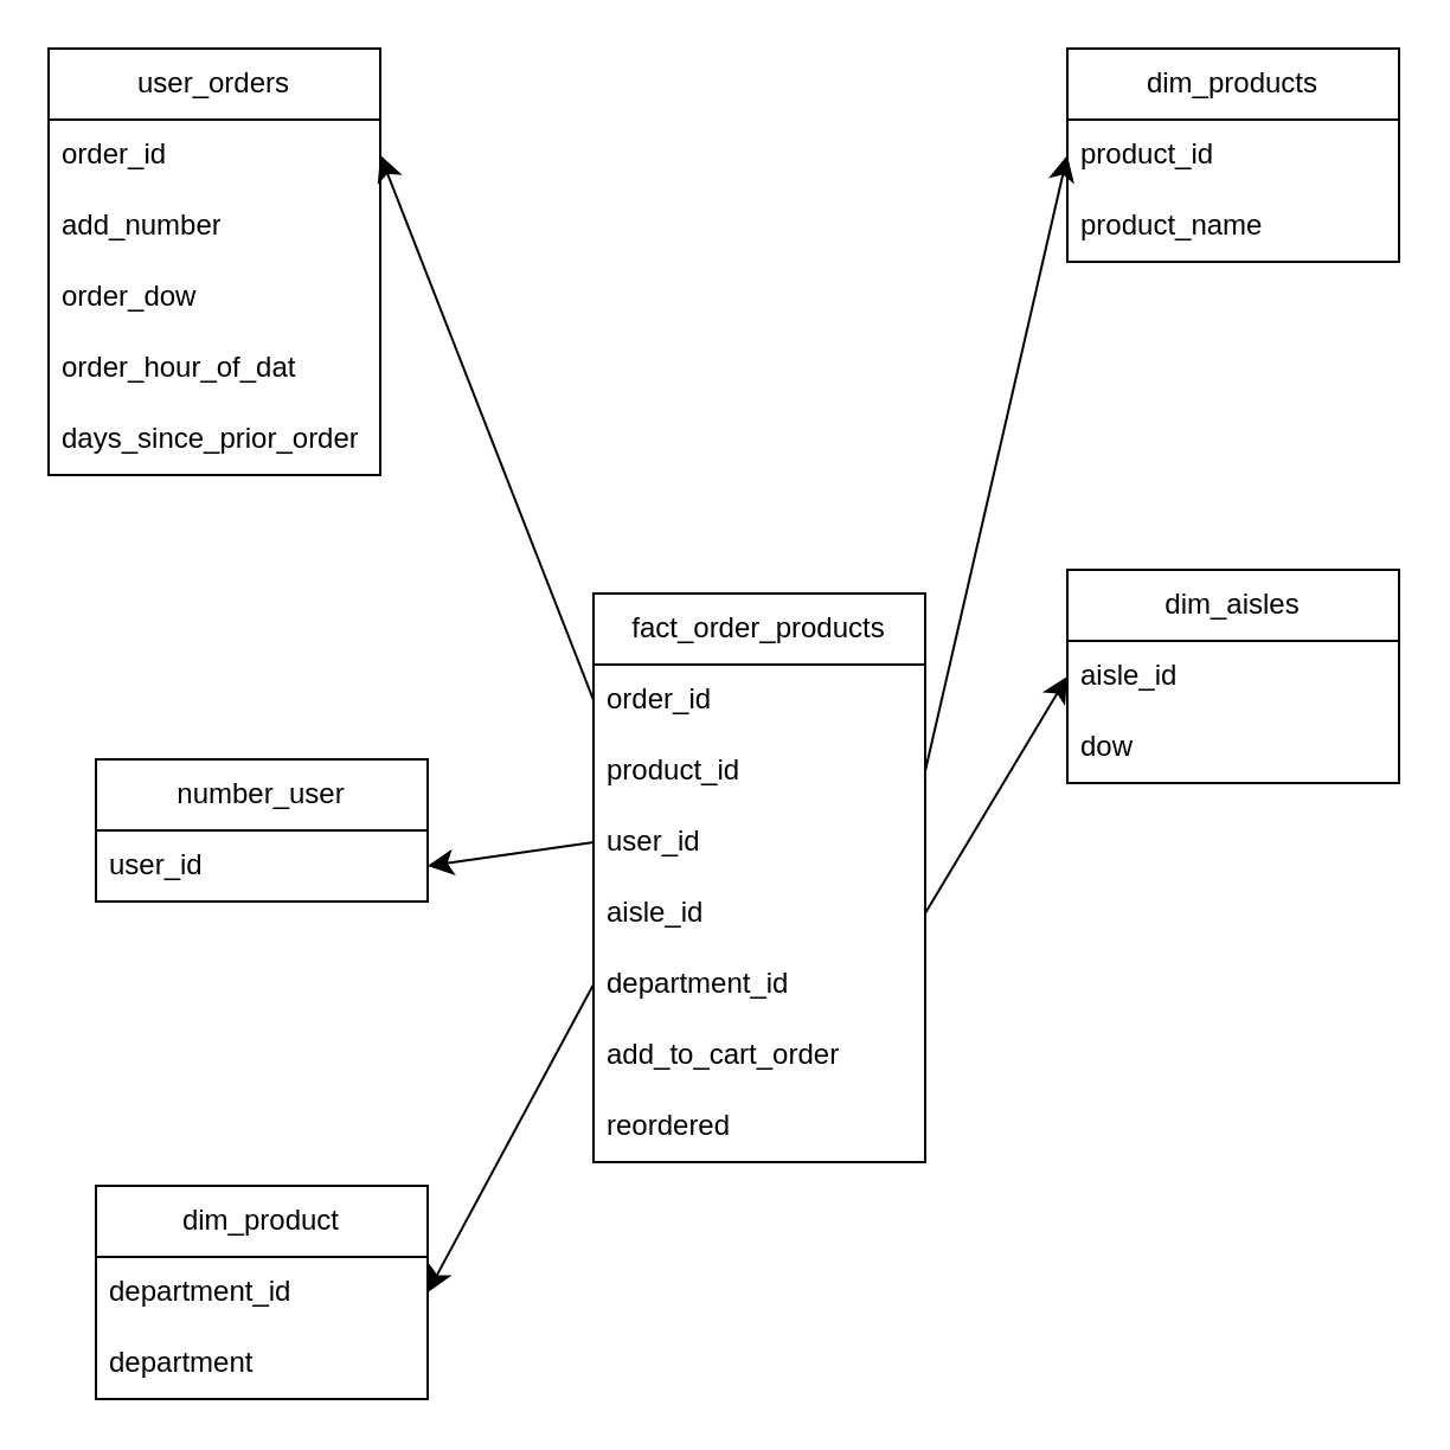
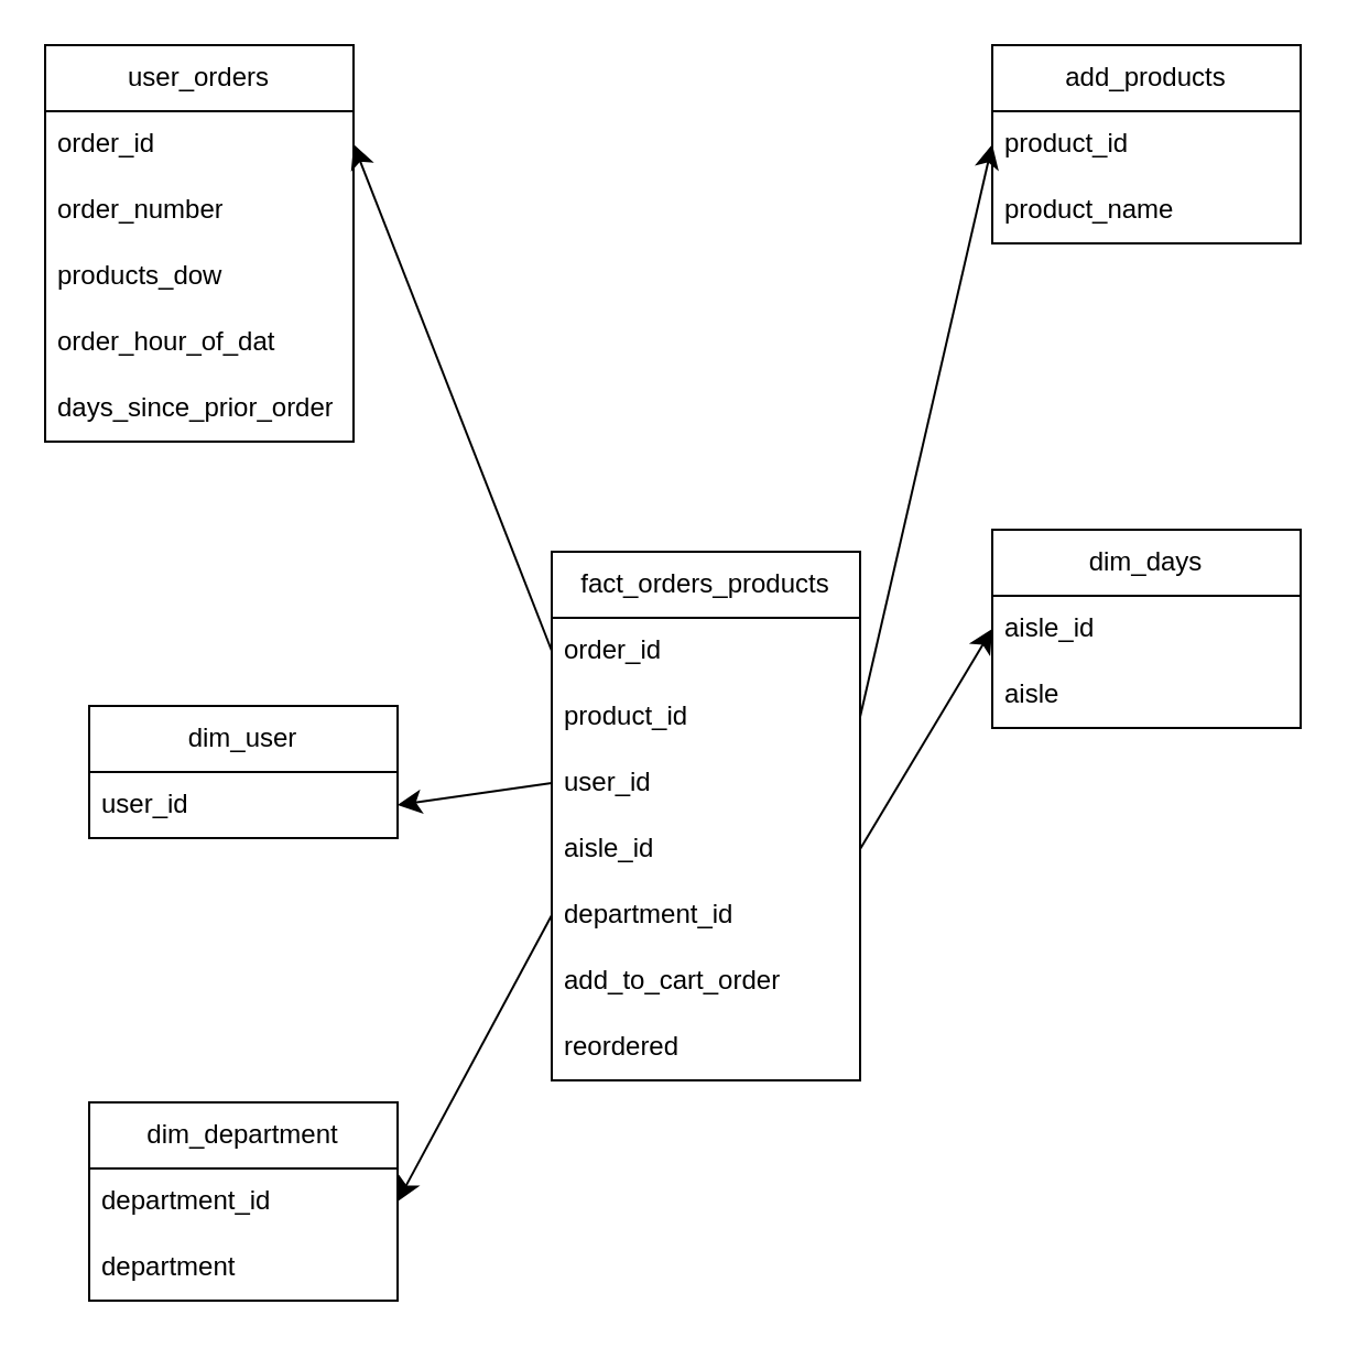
  <mxCell id="0" />
  <mxCell id="1" parent="0" />
  <mxCell id="2" value="user_orders" style="swimlane;fontStyle=0;childLayout=stackLayout;horizontal=1;startSize=30;horizontalStack=0;resizeParent=1;resizeParentMax=0;resizeLast=0;collapsible=1;marginBottom=0;whiteSpace=wrap;html=1;" vertex="1" parent="1"><mxGeometry x="20" y="20" width="140" height="180" as="geometry" /></mxCell>
  <mxCell id="3" value="order_id" style="text;strokeColor=none;fillColor=none;align=left;verticalAlign=middle;spacingLeft=4;spacingRight=4;overflow=hidden;points=[[0,0.5],[1,0.5]];portConstraint=eastwest;rotatable=0;whiteSpace=wrap;html=1;" vertex="1" parent="2"><mxGeometry y="30" width="140" height="30" as="geometry" /></mxCell>
- <mxCell id="4" value="add_number" style="text;strokeColor=none;fillColor=none;align=left;verticalAlign=middle;spacingLeft=4;spacingRight=4;overflow=hidden;points=[[0,0.5],[1,0.5]];portConstraint=eastwest;rotatable=0;whiteSpace=wrap;html=1;" vertex="1" parent="2"><mxGeometry y="60" width="140" height="30" as="geometry" /></mxCell>
- <mxCell id="5" value="order_dow" style="text;strokeColor=none;fillColor=none;align=left;verticalAlign=middle;spacingLeft=4;spacingRight=4;overflow=hidden;points=[[0,0.5],[1,0.5]];portConstraint=eastwest;rotatable=0;whiteSpace=wrap;html=1;" vertex="1" parent="2"><mxGeometry y="90" width="140" height="30" as="geometry" /></mxCell>
+ <mxCell id="4" value="order_number" style="text;strokeColor=none;fillColor=none;align=left;verticalAlign=middle;spacingLeft=4;spacingRight=4;overflow=hidden;points=[[0,0.5],[1,0.5]];portConstraint=eastwest;rotatable=0;whiteSpace=wrap;html=1;" vertex="1" parent="2"><mxGeometry y="60" width="140" height="30" as="geometry" /></mxCell>
+ <mxCell id="5" value="products_dow" style="text;strokeColor=none;fillColor=none;align=left;verticalAlign=middle;spacingLeft=4;spacingRight=4;overflow=hidden;points=[[0,0.5],[1,0.5]];portConstraint=eastwest;rotatable=0;whiteSpace=wrap;html=1;" vertex="1" parent="2"><mxGeometry y="90" width="140" height="30" as="geometry" /></mxCell>
  <mxCell id="6" value="order_hour_of_dat" style="text;strokeColor=none;fillColor=none;align=left;verticalAlign=middle;spacingLeft=4;spacingRight=4;overflow=hidden;points=[[0,0.5],[1,0.5]];portConstraint=eastwest;rotatable=0;whiteSpace=wrap;html=1;" vertex="1" parent="2"><mxGeometry y="120" width="140" height="30" as="geometry" /></mxCell>
  <mxCell id="7" value="days_since_prior_order" style="text;strokeColor=none;fillColor=none;align=left;verticalAlign=middle;spacingLeft=4;spacingRight=4;overflow=hidden;points=[[0,0.5],[1,0.5]];portConstraint=eastwest;rotatable=0;whiteSpace=wrap;html=1;" vertex="1" parent="2"><mxGeometry y="150" width="140" height="30" as="geometry" /></mxCell>
- <mxCell id="8" value="fact_order_products" style="swimlane;fontStyle=0;childLayout=stackLayout;horizontal=1;startSize=30;horizontalStack=0;resizeParent=1;resizeParentMax=0;resizeLast=0;collapsible=1;marginBottom=0;whiteSpace=wrap;html=1;" vertex="1" parent="1"><mxGeometry x="250" y="250" width="140" height="240" as="geometry" /></mxCell>
+ <mxCell id="8" value="fact_orders_products" style="swimlane;fontStyle=0;childLayout=stackLayout;horizontal=1;startSize=30;horizontalStack=0;resizeParent=1;resizeParentMax=0;resizeLast=0;collapsible=1;marginBottom=0;whiteSpace=wrap;html=1;" vertex="1" parent="1"><mxGeometry x="250" y="250" width="140" height="240" as="geometry" /></mxCell>
  <mxCell id="9" value="order_id" style="text;strokeColor=none;fillColor=none;align=left;verticalAlign=middle;spacingLeft=4;spacingRight=4;overflow=hidden;points=[[0,0.5],[1,0.5]];portConstraint=eastwest;rotatable=0;whiteSpace=wrap;html=1;" vertex="1" parent="8"><mxGeometry y="30" width="140" height="30" as="geometry" /></mxCell>
  <mxCell id="10" value="product_id" style="text;strokeColor=none;fillColor=none;align=left;verticalAlign=middle;spacingLeft=4;spacingRight=4;overflow=hidden;points=[[0,0.5],[1,0.5]];portConstraint=eastwest;rotatable=0;whiteSpace=wrap;html=1;" vertex="1" parent="8"><mxGeometry y="60" width="140" height="30" as="geometry" /></mxCell>
  <mxCell id="11" value="user_id" style="text;strokeColor=none;fillColor=none;align=left;verticalAlign=middle;spacingLeft=4;spacingRight=4;overflow=hidden;points=[[0,0.5],[1,0.5]];portConstraint=eastwest;rotatable=0;whiteSpace=wrap;html=1;" vertex="1" parent="8"><mxGeometry y="90" width="140" height="30" as="geometry" /></mxCell>
  <mxCell id="12" value="aisle_id" style="text;strokeColor=none;fillColor=none;align=left;verticalAlign=middle;spacingLeft=4;spacingRight=4;overflow=hidden;points=[[0,0.5],[1,0.5]];portConstraint=eastwest;rotatable=0;whiteSpace=wrap;html=1;" vertex="1" parent="8"><mxGeometry y="120" width="140" height="30" as="geometry" /></mxCell>
  <mxCell id="13" value="department_id" style="text;strokeColor=none;fillColor=none;align=left;verticalAlign=middle;spacingLeft=4;spacingRight=4;overflow=hidden;points=[[0,0.5],[1,0.5]];portConstraint=eastwest;rotatable=0;whiteSpace=wrap;html=1;" vertex="1" parent="8"><mxGeometry y="150" width="140" height="30" as="geometry" /></mxCell>
  <mxCell id="14" value="add_to_cart_order" style="text;strokeColor=none;fillColor=none;align=left;verticalAlign=middle;spacingLeft=4;spacingRight=4;overflow=hidden;points=[[0,0.5],[1,0.5]];portConstraint=eastwest;rotatable=0;whiteSpace=wrap;html=1;" vertex="1" parent="8"><mxGeometry y="180" width="140" height="30" as="geometry" /></mxCell>
  <mxCell id="15" value="reordered" style="text;strokeColor=none;fillColor=none;align=left;verticalAlign=middle;spacingLeft=4;spacingRight=4;overflow=hidden;points=[[0,0.5],[1,0.5]];portConstraint=eastwest;rotatable=0;whiteSpace=wrap;html=1;" vertex="1" parent="8"><mxGeometry y="210" width="140" height="30" as="geometry" /></mxCell>
- <mxCell id="16" value="dim_products" style="swimlane;fontStyle=0;childLayout=stackLayout;horizontal=1;startSize=30;horizontalStack=0;resizeParent=1;resizeParentMax=0;resizeLast=0;collapsible=1;marginBottom=0;whiteSpace=wrap;html=1;" vertex="1" parent="1"><mxGeometry x="450" y="20" width="140" height="90" as="geometry" /></mxCell>
+ <mxCell id="16" value="add_products" style="swimlane;fontStyle=0;childLayout=stackLayout;horizontal=1;startSize=30;horizontalStack=0;resizeParent=1;resizeParentMax=0;resizeLast=0;collapsible=1;marginBottom=0;whiteSpace=wrap;html=1;" vertex="1" parent="1"><mxGeometry x="450" y="20" width="140" height="90" as="geometry" /></mxCell>
  <mxCell id="17" value="product_id&lt;span style=&quot;white-space: pre;&quot;&gt;&#09;&lt;/span&gt;" style="text;strokeColor=none;fillColor=none;align=left;verticalAlign=middle;spacingLeft=4;spacingRight=4;overflow=hidden;points=[[0,0.5],[1,0.5]];portConstraint=eastwest;rotatable=0;whiteSpace=wrap;html=1;" vertex="1" parent="16"><mxGeometry y="30" width="140" height="30" as="geometry" /></mxCell>
  <mxCell id="18" value="product_name" style="text;strokeColor=none;fillColor=none;align=left;verticalAlign=middle;spacingLeft=4;spacingRight=4;overflow=hidden;points=[[0,0.5],[1,0.5]];portConstraint=eastwest;rotatable=0;whiteSpace=wrap;html=1;" vertex="1" parent="16"><mxGeometry y="60" width="140" height="30" as="geometry" /></mxCell>
- <mxCell id="19" value="dim_aisles" style="swimlane;fontStyle=0;childLayout=stackLayout;horizontal=1;startSize=30;horizontalStack=0;resizeParent=1;resizeParentMax=0;resizeLast=0;collapsible=1;marginBottom=0;whiteSpace=wrap;html=1;" vertex="1" parent="1"><mxGeometry x="450" y="240" width="140" height="90" as="geometry" /></mxCell>
+ <mxCell id="19" value="dim_days" style="swimlane;fontStyle=0;childLayout=stackLayout;horizontal=1;startSize=30;horizontalStack=0;resizeParent=1;resizeParentMax=0;resizeLast=0;collapsible=1;marginBottom=0;whiteSpace=wrap;html=1;" vertex="1" parent="1"><mxGeometry x="450" y="240" width="140" height="90" as="geometry" /></mxCell>
  <mxCell id="20" value="aisle_id" style="text;strokeColor=none;fillColor=none;align=left;verticalAlign=middle;spacingLeft=4;spacingRight=4;overflow=hidden;points=[[0,0.5],[1,0.5]];portConstraint=eastwest;rotatable=0;whiteSpace=wrap;html=1;" vertex="1" parent="19"><mxGeometry y="30" width="140" height="30" as="geometry" /></mxCell>
- <mxCell id="21" value="dow" style="text;strokeColor=none;fillColor=none;align=left;verticalAlign=middle;spacingLeft=4;spacingRight=4;overflow=hidden;points=[[0,0.5],[1,0.5]];portConstraint=eastwest;rotatable=0;whiteSpace=wrap;html=1;" vertex="1" parent="19"><mxGeometry y="60" width="140" height="30" as="geometry" /></mxCell>
- <mxCell id="22" value="number_user" style="swimlane;fontStyle=0;childLayout=stackLayout;horizontal=1;startSize=30;horizontalStack=0;resizeParent=1;resizeParentMax=0;resizeLast=0;collapsible=1;marginBottom=0;whiteSpace=wrap;html=1;" vertex="1" parent="1"><mxGeometry x="40" y="320" width="140" height="60" as="geometry" /></mxCell>
+ <mxCell id="21" value="aisle" style="text;strokeColor=none;fillColor=none;align=left;verticalAlign=middle;spacingLeft=4;spacingRight=4;overflow=hidden;points=[[0,0.5],[1,0.5]];portConstraint=eastwest;rotatable=0;whiteSpace=wrap;html=1;" vertex="1" parent="19"><mxGeometry y="60" width="140" height="30" as="geometry" /></mxCell>
+ <mxCell id="22" value="dim_user" style="swimlane;fontStyle=0;childLayout=stackLayout;horizontal=1;startSize=30;horizontalStack=0;resizeParent=1;resizeParentMax=0;resizeLast=0;collapsible=1;marginBottom=0;whiteSpace=wrap;html=1;" vertex="1" parent="1"><mxGeometry x="40" y="320" width="140" height="60" as="geometry" /></mxCell>
  <mxCell id="23" value="user_id" style="text;strokeColor=none;fillColor=none;align=left;verticalAlign=middle;spacingLeft=4;spacingRight=4;overflow=hidden;points=[[0,0.5],[1,0.5]];portConstraint=eastwest;rotatable=0;whiteSpace=wrap;html=1;" vertex="1" parent="22"><mxGeometry y="30" width="140" height="30" as="geometry" /></mxCell>
- <mxCell id="24" value="dim_product" style="swimlane;fontStyle=0;childLayout=stackLayout;horizontal=1;startSize=30;horizontalStack=0;resizeParent=1;resizeParentMax=0;resizeLast=0;collapsible=1;marginBottom=0;whiteSpace=wrap;html=1;" vertex="1" parent="1"><mxGeometry x="40" y="500" width="140" height="90" as="geometry" /></mxCell>
+ <mxCell id="24" value="dim_department" style="swimlane;fontStyle=0;childLayout=stackLayout;horizontal=1;startSize=30;horizontalStack=0;resizeParent=1;resizeParentMax=0;resizeLast=0;collapsible=1;marginBottom=0;whiteSpace=wrap;html=1;" vertex="1" parent="1"><mxGeometry x="40" y="500" width="140" height="90" as="geometry" /></mxCell>
  <mxCell id="25" value="department_id" style="text;strokeColor=none;fillColor=none;align=left;verticalAlign=middle;spacingLeft=4;spacingRight=4;overflow=hidden;points=[[0,0.5],[1,0.5]];portConstraint=eastwest;rotatable=0;whiteSpace=wrap;html=1;" vertex="1" parent="24"><mxGeometry y="30" width="140" height="30" as="geometry" /></mxCell>
  <mxCell id="26" value="department" style="text;strokeColor=none;fillColor=none;align=left;verticalAlign=middle;spacingLeft=4;spacingRight=4;overflow=hidden;points=[[0,0.5],[1,0.5]];portConstraint=eastwest;rotatable=0;whiteSpace=wrap;html=1;" vertex="1" parent="24"><mxGeometry y="60" width="140" height="30" as="geometry" /></mxCell>
  <mxCell id="27" style="edgeStyle=none;curved=1;rounded=0;orthogonalLoop=1;jettySize=auto;html=1;exitX=0;exitY=0.5;exitDx=0;exitDy=0;entryX=1;entryY=0.5;entryDx=0;entryDy=0;fontSize=12;startSize=8;endSize=8;" edge="1" parent="1" source="11" target="23"><mxGeometry relative="1" as="geometry" /></mxCell>
  <mxCell id="28" style="edgeStyle=none;curved=1;rounded=0;orthogonalLoop=1;jettySize=auto;html=1;entryX=1;entryY=0.5;entryDx=0;entryDy=0;fontSize=12;startSize=8;endSize=8;exitX=0;exitY=0.5;exitDx=0;exitDy=0;" edge="1" parent="1" source="9" target="3"><mxGeometry relative="1" as="geometry" /></mxCell>
  <mxCell id="29" style="edgeStyle=none;curved=1;rounded=0;orthogonalLoop=1;jettySize=auto;html=1;entryX=0;entryY=0.5;entryDx=0;entryDy=0;fontSize=12;startSize=8;endSize=8;exitX=1;exitY=0.5;exitDx=0;exitDy=0;" edge="1" parent="1" source="10" target="17"><mxGeometry relative="1" as="geometry" /></mxCell>
  <mxCell id="30" style="edgeStyle=none;curved=1;rounded=0;orthogonalLoop=1;jettySize=auto;html=1;exitX=1;exitY=0.5;exitDx=0;exitDy=0;entryX=0;entryY=0.5;entryDx=0;entryDy=0;fontSize=12;startSize=8;endSize=8;" edge="1" parent="1" source="12" target="20"><mxGeometry relative="1" as="geometry" /></mxCell>
  <mxCell id="31" style="edgeStyle=none;curved=1;rounded=0;orthogonalLoop=1;jettySize=auto;html=1;exitX=0;exitY=0.5;exitDx=0;exitDy=0;entryX=1;entryY=0.5;entryDx=0;entryDy=0;fontSize=12;startSize=8;endSize=8;" edge="1" parent="1" source="13" target="24"><mxGeometry relative="1" as="geometry" /></mxCell>
